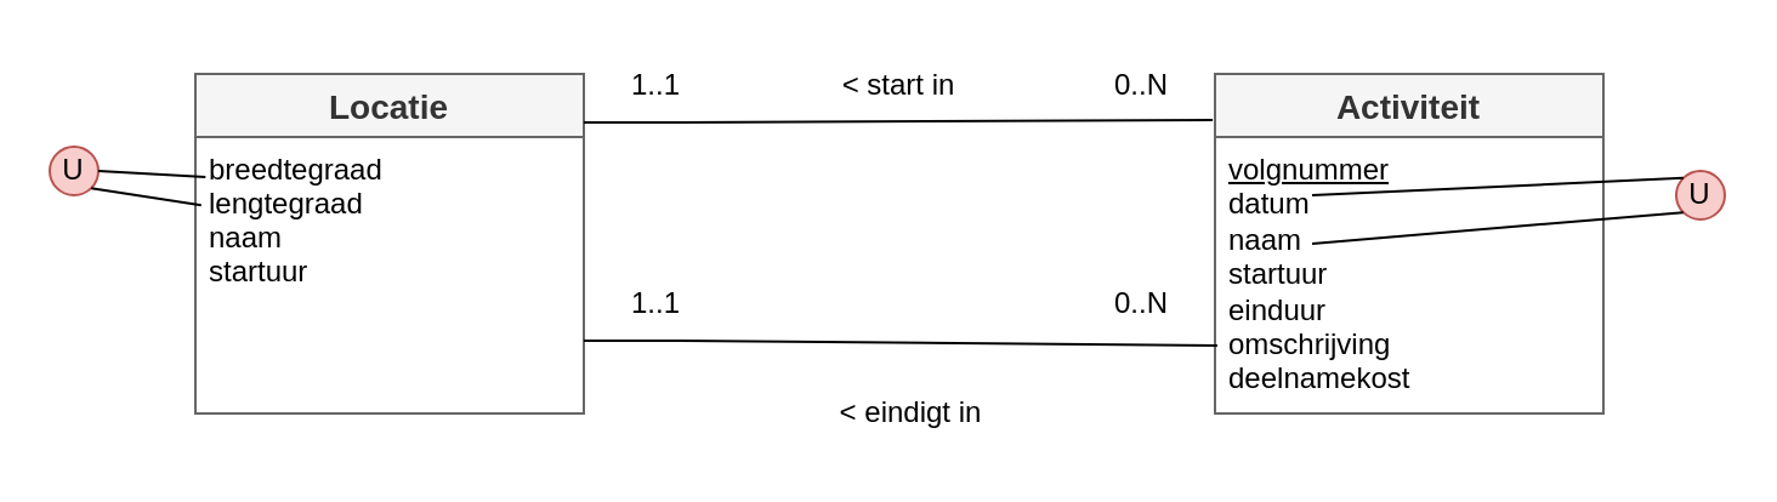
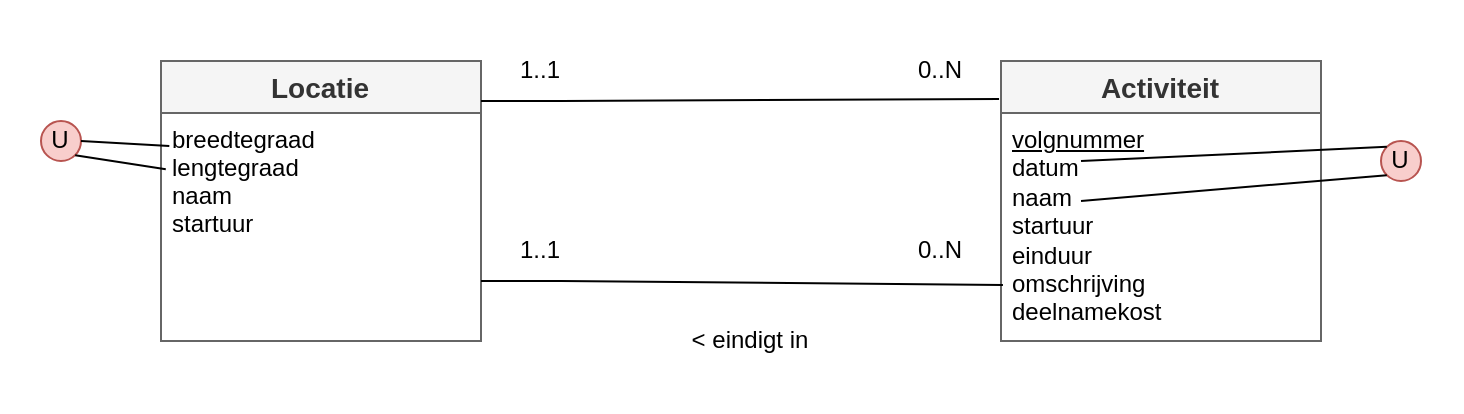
  <mxCell id="0" />
  <mxCell id="1" parent="0" />
  <mxCell id="2" value="Locatie" style="swimlane;fontStyle=1;childLayout=stackLayout;horizontal=1;startSize=26;horizontalStack=0;resizeParent=1;resizeParentMax=0;resizeLast=0;collapsible=1;marginBottom=0;align=center;fontSize=14;strokeColor=#666666;fillColor=#f5f5f5;fontColor=#333333;" vertex="1" parent="1"><mxGeometry x="80" y="30" width="160" height="140" as="geometry" /></mxCell>
  <mxCell id="3" value="breedtegraad&#10;lengtegraad&#10;naam&#10;startuur" style="text;strokeColor=none;fillColor=none;spacingLeft=4;spacingRight=4;overflow=hidden;rotatable=0;points=[[0,0.5],[1,0.5]];portConstraint=eastwest;fontSize=12;" vertex="1" parent="2"><mxGeometry y="26" width="160" height="114" as="geometry" /></mxCell>
  <mxCell id="4" value="Activiteit" style="swimlane;fontStyle=1;childLayout=stackLayout;horizontal=1;startSize=26;horizontalStack=0;resizeParent=1;resizeParentMax=0;resizeLast=0;collapsible=1;marginBottom=0;align=center;fontSize=14;strokeColor=#666666;fillColor=#f5f5f5;fontColor=#333333;" vertex="1" parent="1"><mxGeometry x="500" y="30" width="160" height="140" as="geometry" /></mxCell>
  <mxCell id="5" value="&lt;u&gt;volgnummer&lt;br&gt;&lt;/u&gt;datum&lt;br&gt;naam&lt;br&gt;startuur&lt;br&gt;einduur&lt;br&gt;omschrijving&lt;br&gt;deelnamekost" style="text;strokeColor=none;fillColor=none;spacingLeft=4;spacingRight=4;overflow=hidden;rotatable=0;points=[[0,0.5],[1,0.5]];portConstraint=eastwest;fontSize=12;fontStyle=0;html=1;" vertex="1" parent="4"><mxGeometry y="26" width="160" height="114" as="geometry" /></mxCell>
  <mxCell id="6" value="" style="endArrow=none;html=1;rounded=0;entryX=-0.006;entryY=0.136;entryDx=0;entryDy=0;entryPerimeter=0;" edge="1" parent="1" target="4"><mxGeometry width="50" height="50" relative="1" as="geometry"><mxPoint x="240" y="50" as="sourcePoint" /><mxPoint x="490" y="50" as="targetPoint" /><Array as="points"><mxPoint x="280" y="50" /></Array></mxGeometry></mxCell>
- <mxCell id="7" value="&amp;lt; start in" style="text;html=1;whiteSpace=wrap;strokeColor=none;fillColor=none;align=center;verticalAlign=middle;rounded=0;" vertex="1" parent="1"><mxGeometry x="340" y="20" width="60" height="30" as="geometry" /></mxCell>
  <mxCell id="8" value="" style="endArrow=none;html=1;rounded=0;entryX=0.006;entryY=0.754;entryDx=0;entryDy=0;entryPerimeter=0;" edge="1" parent="1" target="5"><mxGeometry width="50" height="50" relative="1" as="geometry"><mxPoint x="240" y="140" as="sourcePoint" /><mxPoint x="360" y="140" as="targetPoint" /><Array as="points"><mxPoint x="280" y="140" /></Array></mxGeometry></mxCell>
  <mxCell id="9" value="&amp;lt; eindigt in" style="text;html=1;whiteSpace=wrap;strokeColor=none;fillColor=none;align=center;verticalAlign=middle;rounded=0;" vertex="1" parent="1"><mxGeometry x="340" y="155" width="70" height="30" as="geometry" /></mxCell>
  <mxCell id="10" value="U" style="ellipse;whiteSpace=wrap;html=1;strokeColor=#b85450;fillColor=#f8cecc;" vertex="1" parent="1"><mxGeometry x="20" y="60" width="20" height="20" as="geometry" /></mxCell>
  <mxCell id="11" value="" style="endArrow=none;html=1;rounded=0;exitX=1;exitY=1;exitDx=0;exitDy=0;entryX=0.015;entryY=0.247;entryDx=0;entryDy=0;entryPerimeter=0;" edge="1" parent="1" source="10" target="3"><mxGeometry width="50" height="50" relative="1" as="geometry"><mxPoint x="80" y="80" as="sourcePoint" /><mxPoint x="130" y="30" as="targetPoint" /></mxGeometry></mxCell>
  <mxCell id="12" value="" style="endArrow=none;html=1;rounded=0;exitX=1;exitY=0.5;exitDx=0;exitDy=0;entryX=0.026;entryY=0.145;entryDx=0;entryDy=0;entryPerimeter=0;" edge="1" parent="1" source="10" target="3"><mxGeometry width="50" height="50" relative="1" as="geometry"><mxPoint x="50.001" y="-7.091" as="sourcePoint" /><mxPoint x="113.01" y="-9.998" as="targetPoint" /></mxGeometry></mxCell>
  <mxCell id="13" value="U" style="ellipse;whiteSpace=wrap;html=1;strokeColor=#b85450;fillColor=#f8cecc;" vertex="1" parent="1"><mxGeometry x="690" y="70" width="20" height="20" as="geometry" /></mxCell>
  <mxCell id="14" value="" style="endArrow=none;html=1;rounded=0;entryX=0;entryY=1;entryDx=0;entryDy=0;exitX=0.25;exitY=0.386;exitDx=0;exitDy=0;exitPerimeter=0;" edge="1" parent="1" source="5" target="13"><mxGeometry width="50" height="50" relative="1" as="geometry"><mxPoint x="550" y="100" as="sourcePoint" /><mxPoint x="600" y="50" as="targetPoint" /></mxGeometry></mxCell>
  <mxCell id="15" value="" style="endArrow=none;html=1;rounded=0;entryX=0;entryY=0;entryDx=0;entryDy=0;exitX=0.25;exitY=0.211;exitDx=0;exitDy=0;exitPerimeter=0;" edge="1" parent="1" source="5" target="13"><mxGeometry width="50" height="50" relative="1" as="geometry"><mxPoint x="550" y="100" as="sourcePoint" /><mxPoint x="600" y="50" as="targetPoint" /></mxGeometry></mxCell>
  <mxCell id="16" value="0..N" style="text;html=1;whiteSpace=wrap;strokeColor=none;fillColor=none;align=center;verticalAlign=middle;rounded=0;" vertex="1" parent="1"><mxGeometry x="440" y="20" width="60" height="30" as="geometry" /></mxCell>
  <mxCell id="17" value="1..1" style="text;html=1;whiteSpace=wrap;strokeColor=none;fillColor=none;align=center;verticalAlign=middle;rounded=0;" vertex="1" parent="1"><mxGeometry x="240" y="20" width="60" height="30" as="geometry" /></mxCell>
  <mxCell id="18" value="1..1" style="text;html=1;whiteSpace=wrap;strokeColor=none;fillColor=none;align=center;verticalAlign=middle;rounded=0;" vertex="1" parent="1"><mxGeometry x="240" y="110" width="60" height="30" as="geometry" /></mxCell>
  <mxCell id="19" value="0..N" style="text;html=1;whiteSpace=wrap;strokeColor=none;fillColor=none;align=center;verticalAlign=middle;rounded=0;" vertex="1" parent="1"><mxGeometry x="440" y="110" width="60" height="30" as="geometry" /></mxCell>
